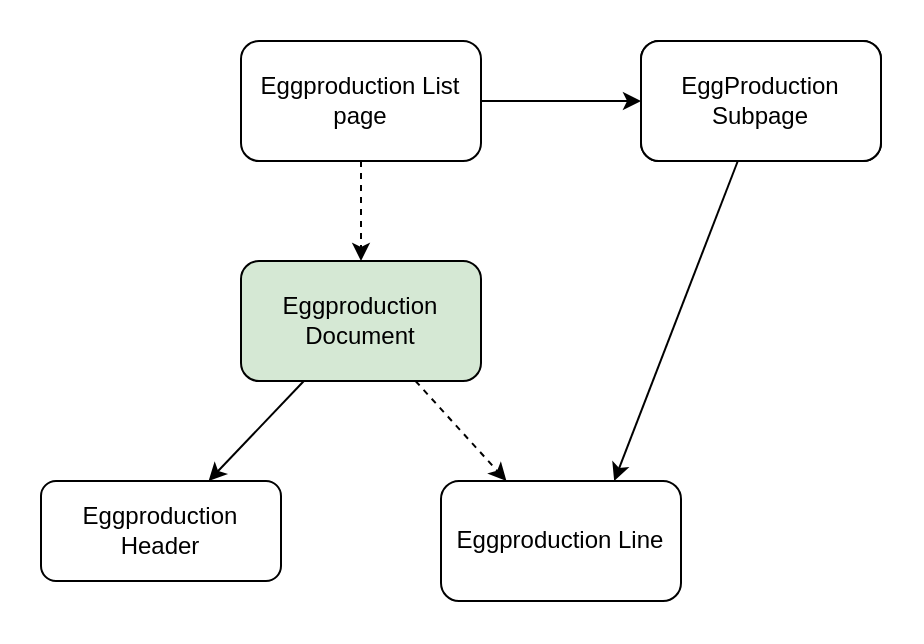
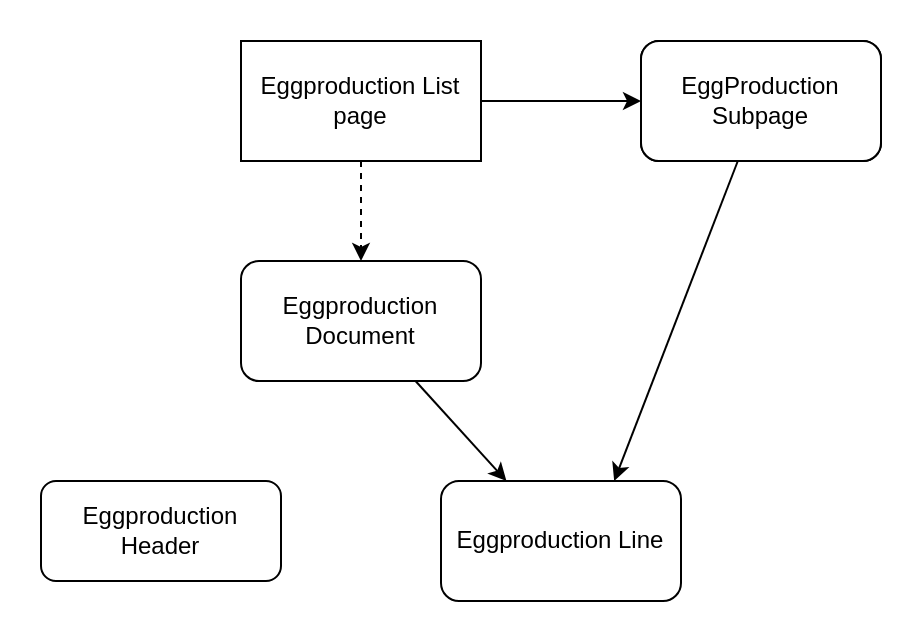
  <mxCell id="0" />
  <mxCell id="1" parent="0" />
  <mxCell id="2" value="" style="edgeStyle=none;html=1;dashed=1;" edge="1" parent="1" source="4" target="7"><mxGeometry relative="1" as="geometry" /></mxCell>
  <mxCell id="3" value="" style="edgeStyle=none;html=1;" edge="1" parent="1" source="4" target="10"><mxGeometry relative="1" as="geometry" /></mxCell>
- <mxCell id="4" value="Eggproduction List page" style="rounded=1;whiteSpace=wrap;html=1;" vertex="1" parent="1"><mxGeometry x="120" y="20" width="120" height="60" as="geometry" /></mxCell>
- <mxCell id="5" value="" style="edgeStyle=none;html=1;dashed=1;" edge="1" parent="1" source="7" target="8"><mxGeometry relative="1" as="geometry" /></mxCell>
- <mxCell id="6" value="" style="edgeStyle=none;html=1;" edge="1" parent="1" source="7" target="9"><mxGeometry relative="1" as="geometry" /></mxCell>
- <mxCell id="7" value="Eggproduction Document" style="rounded=1;whiteSpace=wrap;html=1;fillColor=#d5e8d4;" vertex="1" parent="1"><mxGeometry x="120" y="130" width="120" height="60" as="geometry" /></mxCell>
+ <mxCell id="4" value="Eggproduction List page" style="whiteSpace=wrap;html=1;rounded=0;" vertex="1" parent="1"><mxGeometry x="120" y="20" width="120" height="60" as="geometry" /></mxCell>
+ <mxCell id="5" value="" style="edgeStyle=none;html=1;" edge="1" parent="1" source="7" target="8"><mxGeometry relative="1" as="geometry" /></mxCell>
+ <mxCell id="7" value="Eggproduction Document" style="rounded=1;whiteSpace=wrap;html=1;" vertex="1" parent="1"><mxGeometry x="120" y="130" width="120" height="60" as="geometry" /></mxCell>
  <mxCell id="8" value="Eggproduction Line" style="whiteSpace=wrap;html=1;rounded=1;" vertex="1" parent="1"><mxGeometry x="220" y="240" width="120" height="60" as="geometry" /></mxCell>
  <mxCell id="9" value="Eggproduction Header" style="whiteSpace=wrap;html=1;rounded=1;" vertex="1" parent="1"><mxGeometry x="20" y="240" width="120" height="50" as="geometry" /></mxCell>
  <mxCell id="10" value="EggProduction Subpage&lt;br&gt;" style="whiteSpace=wrap;html=1;rounded=1;" vertex="1" parent="1"><mxGeometry x="320" y="20" width="120" height="60" as="geometry" /></mxCell>
  <mxCell id="11" value="" style="edgeStyle=none;html=1;" edge="1" parent="1" source="12"><mxGeometry relative="1" as="geometry"><mxPoint x="306.591" y="240" as="targetPoint" /></mxGeometry></mxCell>
  <mxCell id="12" value="EggProduction Subpage&lt;br&gt;" style="whiteSpace=wrap;html=1;rounded=1;" vertex="1" parent="1"><mxGeometry x="320" y="20" width="120" height="60" as="geometry" /></mxCell>
